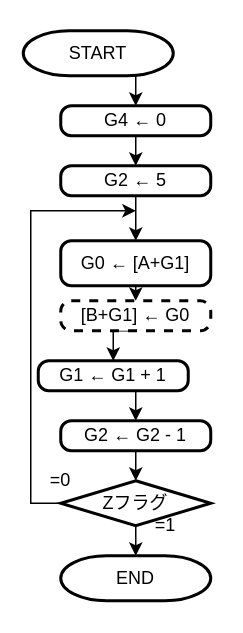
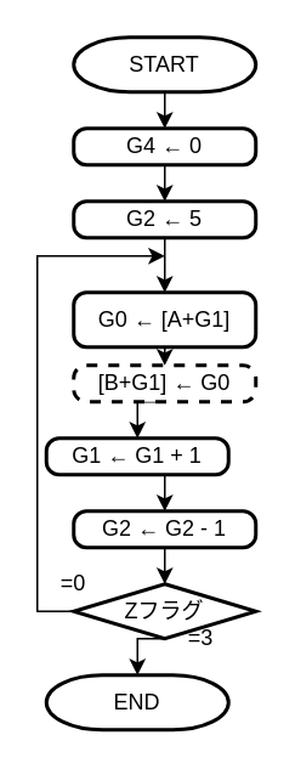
  <mxCell id="0" />
  <mxCell id="1" parent="0" />
  <mxCell id="2" style="edgeStyle=orthogonalEdgeStyle;rounded=0;orthogonalLoop=1;jettySize=auto;html=1;exitX=0.5;exitY=1;exitDx=0;exitDy=0;exitPerimeter=0;entryX=0.5;entryY=0;entryDx=0;entryDy=0;" parent="1" source="3" target="5" edge="1"><mxGeometry relative="1" as="geometry" /></mxCell>
- <mxCell id="3" value="START" style="strokeWidth=2;html=1;shape=mxgraph.flowchart.terminator;whiteSpace=wrap;" parent="1" vertex="1"><mxGeometry x="15" y="20" width="100" height="30" as="geometry" /></mxCell>
+ <mxCell id="3" value="START" style="strokeWidth=2;html=1;shape=mxgraph.flowchart.terminator;whiteSpace=wrap;" parent="1" vertex="1"><mxGeometry x="40" y="20" width="100" height="30" as="geometry" /></mxCell>
  <mxCell id="4" style="edgeStyle=orthogonalEdgeStyle;rounded=0;orthogonalLoop=1;jettySize=auto;html=1;exitX=0.5;exitY=1;exitDx=0;exitDy=0;entryX=0.5;entryY=0;entryDx=0;entryDy=0;" parent="1" source="5" target="7" edge="1"><mxGeometry relative="1" as="geometry" /></mxCell>
  <mxCell id="5" value="G4 ← 0" style="rounded=1;whiteSpace=wrap;html=1;absoluteArcSize=1;arcSize=14;strokeWidth=2;" parent="1" vertex="1"><mxGeometry x="40" y="70" width="100" height="20" as="geometry" /></mxCell>
  <mxCell id="6" style="edgeStyle=orthogonalEdgeStyle;rounded=0;orthogonalLoop=1;jettySize=auto;html=1;exitX=0.5;exitY=1;exitDx=0;exitDy=0;entryX=0.5;entryY=0;entryDx=0;entryDy=0;" parent="1" source="7" target="9" edge="1"><mxGeometry relative="1" as="geometry" /></mxCell>
  <mxCell id="7" value="G2 ← 5" style="rounded=1;whiteSpace=wrap;html=1;absoluteArcSize=1;arcSize=14;strokeWidth=2;" parent="1" vertex="1"><mxGeometry x="40" y="110" width="100" height="20" as="geometry" /></mxCell>
  <mxCell id="8" style="edgeStyle=orthogonalEdgeStyle;rounded=0;orthogonalLoop=1;jettySize=auto;html=1;exitX=0.5;exitY=1;exitDx=0;exitDy=0;entryX=0.5;entryY=0;entryDx=0;entryDy=0;" parent="1" source="9" target="11" edge="1"><mxGeometry relative="1" as="geometry" /></mxCell>
  <mxCell id="9" value="G0 ← [A+G1]" style="rounded=1;whiteSpace=wrap;html=1;absoluteArcSize=1;arcSize=14;strokeWidth=2;" parent="1" vertex="1"><mxGeometry x="40" y="160" width="100" height="30" as="geometry" /></mxCell>
  <mxCell id="10" style="edgeStyle=orthogonalEdgeStyle;rounded=0;orthogonalLoop=1;jettySize=auto;html=1;exitX=0.5;exitY=1;exitDx=0;exitDy=0;entryX=0.5;entryY=0;entryDx=0;entryDy=0;" parent="1" source="11" target="13" edge="1"><mxGeometry relative="1" as="geometry" /></mxCell>
  <mxCell id="11" value="[B+G1] ← G0" style="rounded=1;whiteSpace=wrap;html=1;absoluteArcSize=1;arcSize=14;strokeWidth=2;dashed=1;" parent="1" vertex="1"><mxGeometry x="40" y="200" width="100" height="20" as="geometry" /></mxCell>
  <mxCell id="12" style="edgeStyle=orthogonalEdgeStyle;rounded=0;orthogonalLoop=1;jettySize=auto;html=1;exitX=0.5;exitY=1;exitDx=0;exitDy=0;entryX=0.5;entryY=0;entryDx=0;entryDy=0;" parent="1" source="13" target="15" edge="1"><mxGeometry relative="1" as="geometry" /></mxCell>
  <mxCell id="13" value="G1 ← G1 + 1" style="rounded=1;whiteSpace=wrap;html=1;absoluteArcSize=1;arcSize=14;strokeWidth=2;" parent="1" vertex="1"><mxGeometry x="25" y="240" width="100" height="20" as="geometry" /></mxCell>
  <mxCell id="14" style="edgeStyle=orthogonalEdgeStyle;rounded=0;orthogonalLoop=1;jettySize=auto;html=1;exitX=0.5;exitY=1;exitDx=0;exitDy=0;entryX=0.5;entryY=0;entryDx=0;entryDy=0;entryPerimeter=0;" parent="1" source="15" target="18" edge="1"><mxGeometry relative="1" as="geometry" /></mxCell>
  <mxCell id="15" value="G2 ← G2 - 1" style="rounded=1;whiteSpace=wrap;html=1;absoluteArcSize=1;arcSize=14;strokeWidth=2;" parent="1" vertex="1"><mxGeometry x="40" y="280" width="100" height="20" as="geometry" /></mxCell>
  <mxCell id="16" style="edgeStyle=orthogonalEdgeStyle;rounded=0;orthogonalLoop=1;jettySize=auto;html=1;exitX=0;exitY=0.5;exitDx=0;exitDy=0;exitPerimeter=0;" parent="1" source="18" edge="1"><mxGeometry relative="1" as="geometry"><mxPoint x="90" y="140" as="targetPoint" /><Array as="points"><mxPoint x="20" y="335" /><mxPoint x="20" y="140" /></Array></mxGeometry></mxCell>
  <mxCell id="17" style="edgeStyle=orthogonalEdgeStyle;rounded=0;orthogonalLoop=1;jettySize=auto;html=1;exitX=0.5;exitY=1;exitDx=0;exitDy=0;exitPerimeter=0;entryX=0.5;entryY=0;entryDx=0;entryDy=0;entryPerimeter=0;" parent="1" source="18" target="19" edge="1"><mxGeometry relative="1" as="geometry" /></mxCell>
  <mxCell id="18" value="Zフラグ" style="strokeWidth=2;html=1;shape=mxgraph.flowchart.decision;whiteSpace=wrap;" parent="1" vertex="1"><mxGeometry x="40" y="320" width="100" height="30" as="geometry" /></mxCell>
- <mxCell id="19" value="END" style="strokeWidth=2;html=1;shape=mxgraph.flowchart.terminator;whiteSpace=wrap;" parent="1" vertex="1"><mxGeometry x="40" y="370" width="100" height="30" as="geometry" /></mxCell>
- <mxCell id="20" value="=1" style="text;html=1;strokeColor=none;fillColor=none;align=center;verticalAlign=middle;whiteSpace=wrap;rounded=0;" parent="1" vertex="1"><mxGeometry x="90" y="340" width="40" height="20" as="geometry" /></mxCell>
+ <mxCell id="19" value="END" style="strokeWidth=2;html=1;shape=mxgraph.flowchart.terminator;whiteSpace=wrap;" parent="1" vertex="1"><mxGeometry x="25" y="370" width="100" height="30" as="geometry" /></mxCell>
+ <mxCell id="20" value="=3" style="text;html=1;strokeColor=none;fillColor=none;align=center;verticalAlign=middle;whiteSpace=wrap;rounded=0;" parent="1" vertex="1"><mxGeometry x="90" y="340" width="40" height="20" as="geometry" /></mxCell>
  <mxCell id="21" value="=0" style="text;html=1;strokeColor=none;fillColor=none;align=center;verticalAlign=middle;whiteSpace=wrap;rounded=0;" parent="1" vertex="1"><mxGeometry x="20" y="310" width="40" height="20" as="geometry" /></mxCell>
